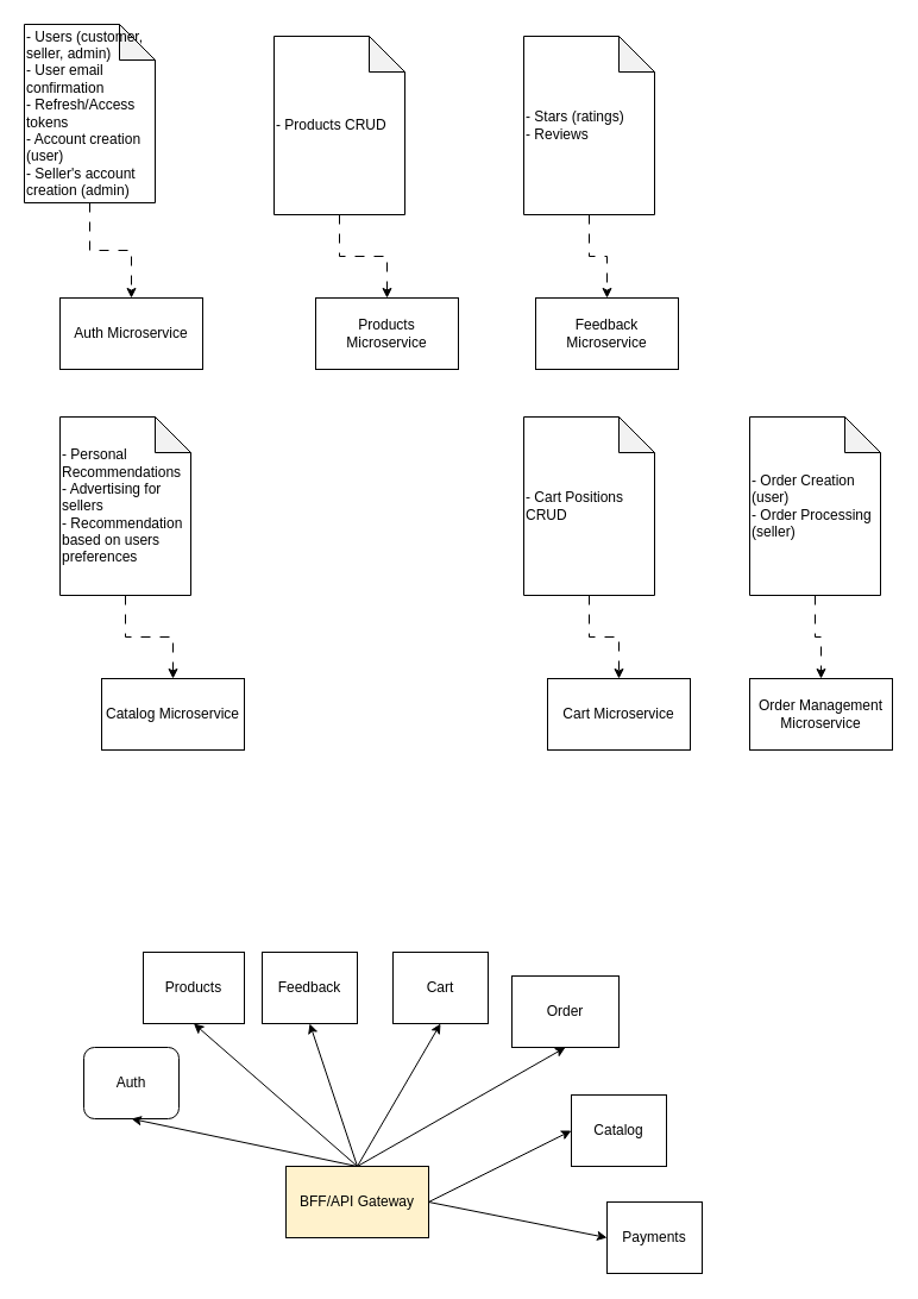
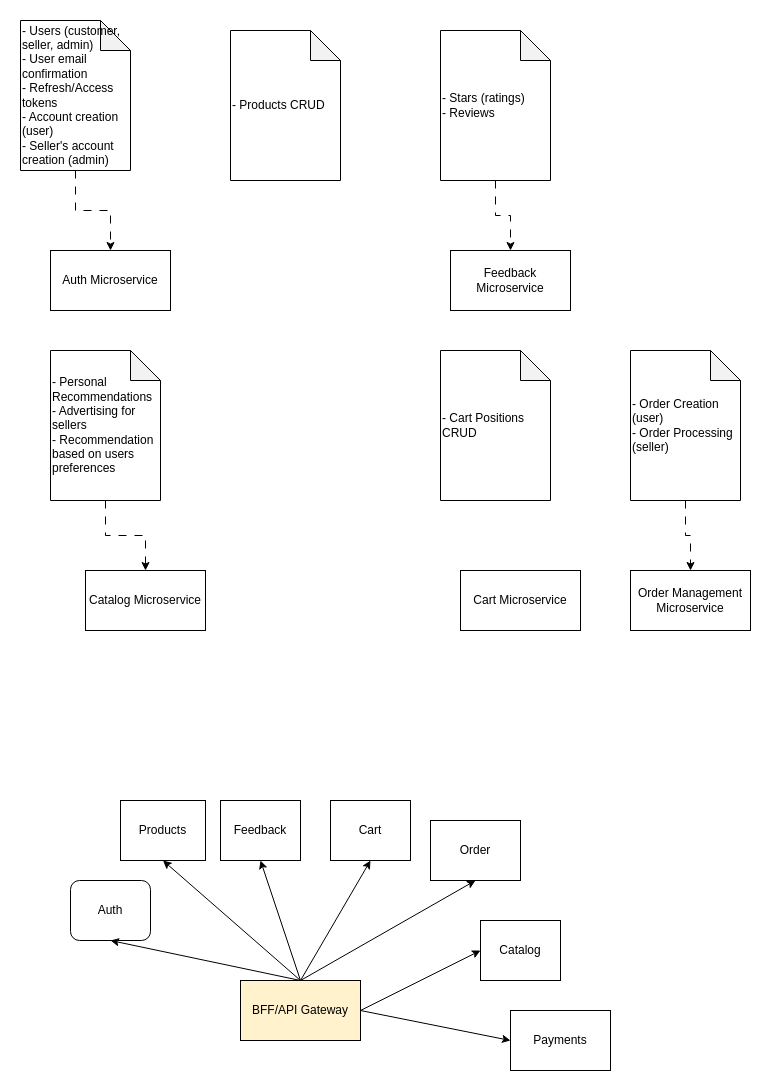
  <mxCell id="0" />
  <mxCell id="1" parent="0" />
  <mxCell id="2" value="Auth Microservice" style="rounded=0;whiteSpace=wrap;html=1;" parent="1" vertex="1"><mxGeometry x="50" y="250" width="120" height="60" as="geometry" /></mxCell>
  <mxCell id="3" style="edgeStyle=orthogonalEdgeStyle;rounded=0;orthogonalLoop=1;jettySize=auto;html=1;exitX=0.5;exitY=1;exitDx=0;exitDy=0;exitPerimeter=0;dashed=1;dashPattern=8 8;" parent="1" source="4" target="2" edge="1"><mxGeometry relative="1" as="geometry" /></mxCell>
  <mxCell id="4" value="&lt;font style=&quot;font-size: 12px;&quot;&gt;- Users (customer, seller, admin)&lt;br&gt;- User email confirmation&lt;br&gt;&lt;/font&gt;&lt;div style=&quot;&quot;&gt;&lt;span style=&quot;background-color: initial;&quot;&gt;&lt;font style=&quot;font-size: 12px;&quot;&gt;- Refresh/Access tokens&lt;br&gt;- Account creation (user)&lt;/font&gt;&lt;/span&gt;&lt;/div&gt;&lt;div style=&quot;&quot;&gt;&lt;span style=&quot;background-color: initial;&quot;&gt;&lt;font style=&quot;font-size: 12px;&quot;&gt;- Seller's account creation (admin)&lt;/font&gt;&lt;/span&gt;&lt;/div&gt;" style="shape=note;whiteSpace=wrap;html=1;backgroundOutline=1;darkOpacity=0.05;align=left;" parent="1" vertex="1"><mxGeometry x="20" y="20" width="110" height="150" as="geometry" /></mxCell>
- <mxCell id="5" value="Products Microservice" style="rounded=0;whiteSpace=wrap;html=1;fontSize=12;" parent="1" vertex="1"><mxGeometry x="265" y="250" width="120" height="60" as="geometry" /></mxCell>
- <mxCell id="6" style="edgeStyle=orthogonalEdgeStyle;rounded=0;orthogonalLoop=1;jettySize=auto;html=1;exitX=0.5;exitY=1;exitDx=0;exitDy=0;exitPerimeter=0;entryX=0.5;entryY=0;entryDx=0;entryDy=0;dashed=1;dashPattern=8 8;fontSize=12;" parent="1" source="7" target="5" edge="1"><mxGeometry relative="1" as="geometry" /></mxCell>
  <mxCell id="7" value="- Products CRUD" style="shape=note;whiteSpace=wrap;html=1;backgroundOutline=1;darkOpacity=0.05;align=left;" parent="1" vertex="1"><mxGeometry x="230" y="30" width="110" height="150" as="geometry" /></mxCell>
  <mxCell id="8" style="edgeStyle=orthogonalEdgeStyle;rounded=0;orthogonalLoop=1;jettySize=auto;html=1;exitX=0.5;exitY=1;exitDx=0;exitDy=0;exitPerimeter=0;dashed=1;dashPattern=8 8;fontSize=12;" parent="1" source="9" target="10" edge="1"><mxGeometry relative="1" as="geometry" /></mxCell>
  <mxCell id="9" value="- Stars (ratings)&lt;br&gt;- Reviews" style="shape=note;whiteSpace=wrap;html=1;backgroundOutline=1;darkOpacity=0.05;align=left;" parent="1" vertex="1"><mxGeometry x="440" y="30" width="110" height="150" as="geometry" /></mxCell>
  <mxCell id="10" value="Feedback Microservice" style="rounded=0;whiteSpace=wrap;html=1;fontSize=12;" parent="1" vertex="1"><mxGeometry x="450" y="250" width="120" height="60" as="geometry" /></mxCell>
  <mxCell id="11" value="Cart Microservice" style="rounded=0;whiteSpace=wrap;html=1;fontSize=12;" parent="1" vertex="1"><mxGeometry x="460" y="570" width="120" height="60" as="geometry" /></mxCell>
- <mxCell id="12" style="edgeStyle=orthogonalEdgeStyle;rounded=0;orthogonalLoop=1;jettySize=auto;html=1;exitX=0.5;exitY=1;exitDx=0;exitDy=0;exitPerimeter=0;entryX=0.5;entryY=0;entryDx=0;entryDy=0;dashed=1;dashPattern=8 8;fontSize=12;" parent="1" source="13" target="11" edge="1"><mxGeometry relative="1" as="geometry" /></mxCell>
  <mxCell id="13" value="- Cart Positions CRUD" style="shape=note;whiteSpace=wrap;html=1;backgroundOutline=1;darkOpacity=0.05;align=left;" parent="1" vertex="1"><mxGeometry x="440" y="350" width="110" height="150" as="geometry" /></mxCell>
  <mxCell id="14" value="Order Management&lt;br&gt;Microservice" style="rounded=0;whiteSpace=wrap;html=1;fontSize=12;" parent="1" vertex="1"><mxGeometry x="630" y="570" width="120" height="60" as="geometry" /></mxCell>
  <mxCell id="15" style="edgeStyle=orthogonalEdgeStyle;rounded=0;orthogonalLoop=1;jettySize=auto;html=1;exitX=0.5;exitY=1;exitDx=0;exitDy=0;exitPerimeter=0;dashed=1;dashPattern=8 8;fontSize=12;" parent="1" source="16" target="14" edge="1"><mxGeometry relative="1" as="geometry" /></mxCell>
  <mxCell id="16" value="- Order Creation (user)&lt;br&gt;- Order Processing (seller)" style="shape=note;whiteSpace=wrap;html=1;backgroundOutline=1;darkOpacity=0.05;align=left;" parent="1" vertex="1"><mxGeometry x="630" y="350" width="110" height="150" as="geometry" /></mxCell>
  <mxCell id="17" value="Catalog Microservice" style="rounded=0;whiteSpace=wrap;html=1;fontSize=12;" parent="1" vertex="1"><mxGeometry x="85" y="570" width="120" height="60" as="geometry" /></mxCell>
  <mxCell id="18" style="edgeStyle=orthogonalEdgeStyle;rounded=0;orthogonalLoop=1;jettySize=auto;html=1;exitX=0.5;exitY=1;exitDx=0;exitDy=0;exitPerimeter=0;entryX=0.5;entryY=0;entryDx=0;entryDy=0;dashed=1;dashPattern=8 8;fontSize=12;" parent="1" source="19" target="17" edge="1"><mxGeometry relative="1" as="geometry" /></mxCell>
  <mxCell id="19" value="- Personal Recommendations&lt;br&gt;- Advertising for sellers&lt;br&gt;- Recommendation based on users preferences" style="shape=note;whiteSpace=wrap;html=1;backgroundOutline=1;darkOpacity=0.05;align=left;" parent="1" vertex="1"><mxGeometry x="50" y="350" width="110" height="150" as="geometry" /></mxCell>
  <mxCell id="20" value="Auth" style="whiteSpace=wrap;html=1;rounded=1;" parent="1" vertex="1"><mxGeometry x="70" y="880" width="80" height="60" as="geometry" /></mxCell>
  <mxCell id="21" value="BFF/API Gateway" style="rounded=0;whiteSpace=wrap;html=1;fillColor=#fff2cc;strokeColor=default;labelBorderColor=none;" parent="1" vertex="1"><mxGeometry x="240" y="980" width="120" height="60" as="geometry" /></mxCell>
  <mxCell id="22" value="Products" style="rounded=0;whiteSpace=wrap;html=1;fontSize=12;" parent="1" vertex="1"><mxGeometry x="120" y="800" width="85" height="60" as="geometry" /></mxCell>
  <mxCell id="23" value="Feedback" style="rounded=0;whiteSpace=wrap;html=1;fontSize=12;" parent="1" vertex="1"><mxGeometry x="220" y="800" width="80" height="60" as="geometry" /></mxCell>
  <mxCell id="24" value="" style="endArrow=classic;html=1;rounded=0;strokeColor=#000000;fontSize=12;entryX=0.5;entryY=1;entryDx=0;entryDy=0;exitX=0.5;exitY=0;exitDx=0;exitDy=0;" parent="1" source="21" target="20" edge="1"><mxGeometry width="50" height="50" relative="1" as="geometry"><mxPoint x="480" y="870" as="sourcePoint" /><mxPoint x="530" y="820" as="targetPoint" /></mxGeometry></mxCell>
  <mxCell id="25" value="" style="endArrow=classic;html=1;rounded=0;strokeColor=#000000;fontSize=12;exitX=0.5;exitY=0;exitDx=0;exitDy=0;entryX=0.5;entryY=1;entryDx=0;entryDy=0;" parent="1" source="21" target="22" edge="1"><mxGeometry width="50" height="50" relative="1" as="geometry"><mxPoint x="480" y="870" as="sourcePoint" /><mxPoint x="530" y="820" as="targetPoint" /></mxGeometry></mxCell>
  <mxCell id="26" value="" style="endArrow=classic;html=1;rounded=0;strokeColor=#000000;fontSize=12;entryX=0.5;entryY=1;entryDx=0;entryDy=0;" parent="1" target="23" edge="1"><mxGeometry width="50" height="50" relative="1" as="geometry"><mxPoint x="300" y="980" as="sourcePoint" /><mxPoint x="350" y="930" as="targetPoint" /></mxGeometry></mxCell>
  <mxCell id="27" value="" style="endArrow=classic;html=1;rounded=0;strokeColor=#000000;fontSize=12;exitX=0.5;exitY=0;exitDx=0;exitDy=0;entryX=0.5;entryY=1;entryDx=0;entryDy=0;" parent="1" source="21" target="28" edge="1"><mxGeometry width="50" height="50" relative="1" as="geometry"><mxPoint x="310" y="990" as="sourcePoint" /><mxPoint x="360" y="940" as="targetPoint" /></mxGeometry></mxCell>
  <mxCell id="28" value="Cart" style="rounded=0;whiteSpace=wrap;html=1;fontSize=12;" parent="1" vertex="1"><mxGeometry x="330" y="800" width="80" height="60" as="geometry" /></mxCell>
  <mxCell id="29" value="Order" style="rounded=0;whiteSpace=wrap;html=1;fontSize=12;" parent="1" vertex="1"><mxGeometry x="430" y="820" width="90" height="60" as="geometry" /></mxCell>
  <mxCell id="30" value="" style="endArrow=classic;html=1;rounded=0;strokeColor=#000000;fontSize=12;entryX=0.5;entryY=1;entryDx=0;entryDy=0;" parent="1" target="29" edge="1"><mxGeometry width="50" height="50" relative="1" as="geometry"><mxPoint x="300" y="980" as="sourcePoint" /><mxPoint x="350" y="930" as="targetPoint" /></mxGeometry></mxCell>
  <mxCell id="31" value="Catalog" style="rounded=0;whiteSpace=wrap;html=1;fontSize=12;" parent="1" vertex="1"><mxGeometry x="480" y="920" width="80" height="60" as="geometry" /></mxCell>
  <mxCell id="32" value="" style="endArrow=classic;html=1;rounded=0;strokeColor=#000000;fontSize=12;entryX=0;entryY=0.5;entryDx=0;entryDy=0;" parent="1" target="31" edge="1"><mxGeometry width="50" height="50" relative="1" as="geometry"><mxPoint x="360" y="1010" as="sourcePoint" /><mxPoint x="410" y="960" as="targetPoint" /></mxGeometry></mxCell>
- <mxCell id="33" value="Payments" style="rounded=0;whiteSpace=wrap;html=1;fontSize=12;" vertex="1" parent="1"><mxGeometry x="510" y="1010" width="80" height="60" as="geometry" /></mxCell>
+ <mxCell id="33" value="Payments" style="rounded=0;whiteSpace=wrap;html=1;fontSize=12;" vertex="1" parent="1"><mxGeometry x="510" y="1010" width="100" height="60" as="geometry" /></mxCell>
  <mxCell id="34" value="" style="endArrow=classic;html=1;rounded=0;strokeColor=#000000;fontSize=12;entryX=0;entryY=0.5;entryDx=0;entryDy=0;exitX=1;exitY=0.5;exitDx=0;exitDy=0;" edge="1" parent="1" source="21" target="33"><mxGeometry width="50" height="50" relative="1" as="geometry"><mxPoint x="370" y="1020" as="sourcePoint" /><mxPoint x="490" y="960" as="targetPoint" /></mxGeometry></mxCell>
